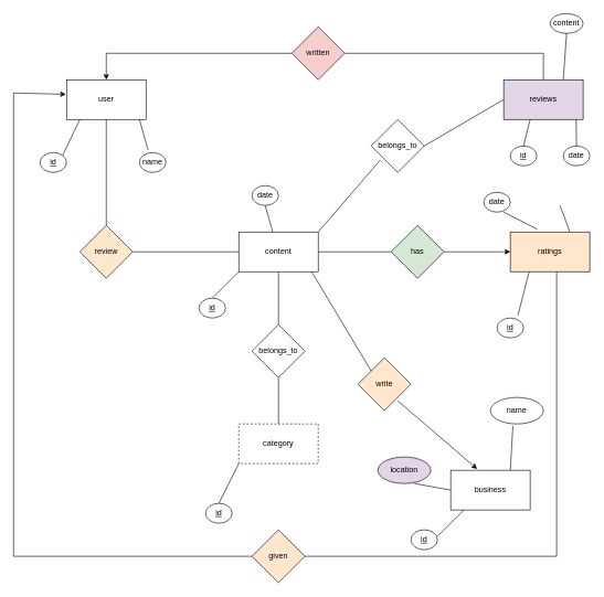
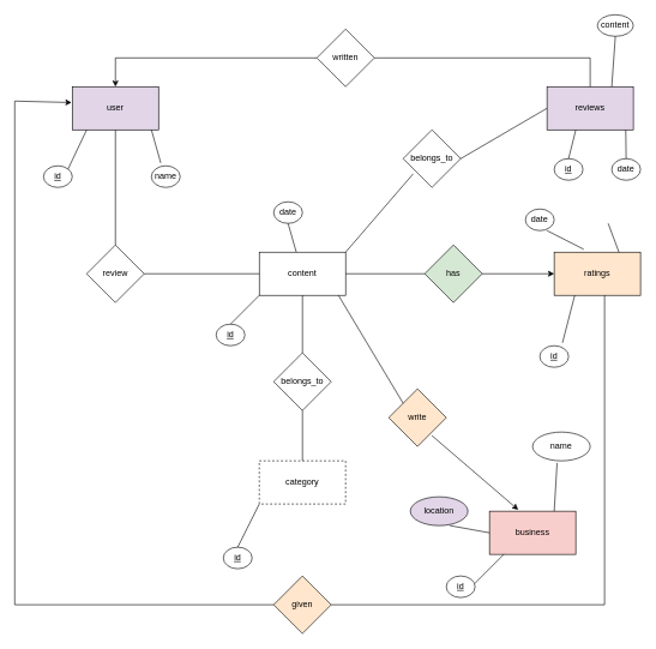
  <mxCell id="0" />
  <mxCell id="1" parent="0" />
- <mxCell id="2" value="user" style="rounded=0;whiteSpace=wrap;html=1;" parent="1" vertex="1"><mxGeometry x="100" y="120" width="120" height="60" as="geometry" /></mxCell>
- <mxCell id="3" value="review" style="rhombus;whiteSpace=wrap;html=1;fillColor=#ffe6cc;" parent="1" vertex="1"><mxGeometry x="120" y="340" width="80" height="80" as="geometry" /></mxCell>
+ <mxCell id="2" value="user" style="rounded=0;whiteSpace=wrap;html=1;fillColor=#e1d5e7;" parent="1" vertex="1"><mxGeometry x="100" y="120" width="120" height="60" as="geometry" /></mxCell>
+ <mxCell id="3" value="review" style="rhombus;whiteSpace=wrap;html=1;" parent="1" vertex="1"><mxGeometry x="120" y="340" width="80" height="80" as="geometry" /></mxCell>
  <mxCell id="4" value="content" style="rounded=0;whiteSpace=wrap;html=1;" parent="1" vertex="1"><mxGeometry x="360" y="350" width="120" height="60" as="geometry" /></mxCell>
  <mxCell id="5" value="write" style="rhombus;whiteSpace=wrap;html=1;fillColor=#ffe6cc;" parent="1" vertex="1"><mxGeometry x="540" y="540" width="80" height="80" as="geometry" /></mxCell>
  <mxCell id="6" value="" style="endArrow=none;html=1;rounded=0;entryX=0;entryY=0.5;entryDx=0;entryDy=0;" parent="1" target="4" edge="1"><mxGeometry width="50" height="50" relative="1" as="geometry"><mxPoint x="200" y="380" as="sourcePoint" /><mxPoint x="250" y="330" as="targetPoint" /></mxGeometry></mxCell>
  <mxCell id="7" value="" style="endArrow=none;html=1;rounded=0;entryX=0.5;entryY=1;entryDx=0;entryDy=0;" parent="1" target="2" edge="1"><mxGeometry width="50" height="50" relative="1" as="geometry"><mxPoint x="160" y="340" as="sourcePoint" /><mxPoint x="210" y="290" as="targetPoint" /></mxGeometry></mxCell>
  <mxCell id="8" value="category" style="rounded=0;whiteSpace=wrap;html=1;dashed=1;" parent="1" vertex="1"><mxGeometry x="360" y="640" width="120" height="60" as="geometry" /></mxCell>
  <mxCell id="9" value="belongs_to" style="rhombus;whiteSpace=wrap;html=1;" parent="1" vertex="1"><mxGeometry x="380" y="490" width="80" height="80" as="geometry" /></mxCell>
  <mxCell id="10" value="" style="endArrow=none;html=1;rounded=0;entryX=0.5;entryY=1;entryDx=0;entryDy=0;exitX=0.5;exitY=0;exitDx=0;exitDy=0;" parent="1" source="9" target="4" edge="1"><mxGeometry width="50" height="50" relative="1" as="geometry"><mxPoint x="440" y="500" as="sourcePoint" /><mxPoint x="490" y="450" as="targetPoint" /></mxGeometry></mxCell>
  <mxCell id="11" value="" style="endArrow=none;html=1;rounded=0;exitX=0.5;exitY=1;exitDx=0;exitDy=0;" parent="1" source="9" target="8" edge="1"><mxGeometry width="50" height="50" relative="1" as="geometry"><mxPoint x="420" y="580" as="sourcePoint" /><mxPoint x="490" y="450" as="targetPoint" /></mxGeometry></mxCell>
  <mxCell id="12" value="ratings" style="rounded=0;whiteSpace=wrap;html=1;fillColor=#ffe6cc;" parent="1" vertex="1"><mxGeometry x="770" y="350" width="120" height="60" as="geometry" /></mxCell>
  <mxCell id="13" value="has" style="rhombus;whiteSpace=wrap;html=1;fillColor=#d5e8d4;" parent="1" vertex="1"><mxGeometry x="590" y="340" width="80" height="80" as="geometry" /></mxCell>
  <mxCell id="14" value="" style="endArrow=none;html=1;rounded=0;exitX=1;exitY=0.5;exitDx=0;exitDy=0;entryX=0;entryY=0.5;entryDx=0;entryDy=0;" parent="1" source="4" target="13" edge="1"><mxGeometry width="50" height="50" relative="1" as="geometry"><mxPoint x="540" y="420" as="sourcePoint" /><mxPoint x="580" y="380" as="targetPoint" /></mxGeometry></mxCell>
  <mxCell id="15" value="" style="endArrow=classic;html=1;rounded=0;exitX=1;exitY=0.5;exitDx=0;exitDy=0;" parent="1" source="13" edge="1"><mxGeometry width="50" height="50" relative="1" as="geometry"><mxPoint x="720" y="430" as="sourcePoint" /><mxPoint x="770" y="380" as="targetPoint" /></mxGeometry></mxCell>
  <mxCell id="16" value="reviews" style="rounded=0;whiteSpace=wrap;html=1;fillColor=#e1d5e7;" parent="1" vertex="1"><mxGeometry x="760" y="120" width="120" height="60" as="geometry" /></mxCell>
  <mxCell id="17" value="belongs_to" style="rhombus;whiteSpace=wrap;html=1;" parent="1" vertex="1"><mxGeometry x="560" y="180" width="80" height="80" as="geometry" /></mxCell>
  <mxCell id="18" value="" style="endArrow=none;html=1;rounded=0;entryX=0;entryY=0.5;entryDx=0;entryDy=0;" parent="1" target="16" edge="1"><mxGeometry width="50" height="50" relative="1" as="geometry"><mxPoint x="640" y="220" as="sourcePoint" /><mxPoint x="690" y="170" as="targetPoint" /></mxGeometry></mxCell>
  <mxCell id="19" value="" style="endArrow=none;html=1;rounded=0;entryX=0.175;entryY=0.763;entryDx=0;entryDy=0;entryPerimeter=0;" parent="1" target="17" edge="1"><mxGeometry width="50" height="50" relative="1" as="geometry"><mxPoint x="480" y="350" as="sourcePoint" /><mxPoint x="530" y="300" as="targetPoint" /></mxGeometry></mxCell>
  <mxCell id="20" value="&lt;u&gt;id&lt;/u&gt;" style="ellipse;whiteSpace=wrap;html=1;" parent="1" vertex="1"><mxGeometry x="60" y="230" width="40" height="30" as="geometry" /></mxCell>
  <mxCell id="21" value="" style="endArrow=none;html=1;rounded=0;exitX=1;exitY=0;exitDx=0;exitDy=0;" parent="1" source="20" edge="1"><mxGeometry width="50" height="50" relative="1" as="geometry"><mxPoint x="70" y="230" as="sourcePoint" /><mxPoint x="120" y="180" as="targetPoint" /></mxGeometry></mxCell>
  <mxCell id="22" value="name" style="ellipse;whiteSpace=wrap;html=1;" parent="1" vertex="1"><mxGeometry x="210" y="230" width="40" height="30" as="geometry" /></mxCell>
  <mxCell id="23" value="" style="endArrow=none;html=1;rounded=0;exitX=0.325;exitY=-0.133;exitDx=0;exitDy=0;exitPerimeter=0;" parent="1" source="22" edge="1"><mxGeometry width="50" height="50" relative="1" as="geometry"><mxPoint x="160" y="230" as="sourcePoint" /><mxPoint x="210" y="180" as="targetPoint" /></mxGeometry></mxCell>
  <mxCell id="24" value="" style="endArrow=none;html=1;rounded=0;" parent="1" target="25" edge="1"><mxGeometry width="50" height="50" relative="1" as="geometry"><mxPoint x="160" y="80" as="sourcePoint" /><mxPoint x="480" y="80" as="targetPoint" /></mxGeometry></mxCell>
- <mxCell id="25" value="written" style="rhombus;whiteSpace=wrap;html=1;fillColor=#f8cecc;" parent="1" vertex="1"><mxGeometry x="440" y="40" width="80" height="80" as="geometry" /></mxCell>
+ <mxCell id="25" value="written" style="rhombus;whiteSpace=wrap;html=1;" parent="1" vertex="1"><mxGeometry x="440" y="40" width="80" height="80" as="geometry" /></mxCell>
  <mxCell id="26" value="" style="endArrow=none;html=1;rounded=0;" parent="1" edge="1"><mxGeometry width="50" height="50" relative="1" as="geometry"><mxPoint x="520" y="80" as="sourcePoint" /><mxPoint x="820" y="80" as="targetPoint" /></mxGeometry></mxCell>
  <mxCell id="27" value="" style="endArrow=none;html=1;rounded=0;" parent="1" source="16" edge="1"><mxGeometry width="50" height="50" relative="1" as="geometry"><mxPoint x="760" y="130" as="sourcePoint" /><mxPoint x="820" y="80" as="targetPoint" /></mxGeometry></mxCell>
  <mxCell id="28" value="" style="endArrow=classic;html=1;rounded=0;entryX=0.5;entryY=0;entryDx=0;entryDy=0;" parent="1" target="2" edge="1"><mxGeometry width="50" height="50" relative="1" as="geometry"><mxPoint x="160" y="80" as="sourcePoint" /><mxPoint x="210" y="30" as="targetPoint" /></mxGeometry></mxCell>
  <mxCell id="29" value="&lt;u&gt;id&lt;/u&gt;" style="ellipse;whiteSpace=wrap;html=1;" parent="1" vertex="1"><mxGeometry x="770" y="220" width="40" height="30" as="geometry" /></mxCell>
  <mxCell id="30" value="" style="endArrow=none;html=1;rounded=0;exitX=0.5;exitY=0;exitDx=0;exitDy=0;" parent="1" source="29" edge="1"><mxGeometry width="50" height="50" relative="1" as="geometry"><mxPoint x="750" y="230" as="sourcePoint" /><mxPoint x="800" y="180" as="targetPoint" /></mxGeometry></mxCell>
  <mxCell id="31" value="date" style="ellipse;whiteSpace=wrap;html=1;" parent="1" vertex="1"><mxGeometry x="850" y="220" width="40" height="30" as="geometry" /></mxCell>
  <mxCell id="32" value="" style="endArrow=none;html=1;rounded=0;exitX=0.5;exitY=0;exitDx=0;exitDy=0;" parent="1" source="31" edge="1"><mxGeometry width="50" height="50" relative="1" as="geometry"><mxPoint x="869.5" y="210" as="sourcePoint" /><mxPoint x="869.5" y="180" as="targetPoint" /></mxGeometry></mxCell>
  <mxCell id="33" value="" style="endArrow=none;html=1;rounded=0;" parent="1" edge="1"><mxGeometry width="50" height="50" relative="1" as="geometry"><mxPoint x="20" y="840" as="sourcePoint" /><mxPoint x="20" y="140" as="targetPoint" /></mxGeometry></mxCell>
  <mxCell id="34" value="" style="endArrow=none;html=1;rounded=0;" parent="1" edge="1"><mxGeometry width="50" height="50" relative="1" as="geometry"><mxPoint x="20" y="840" as="sourcePoint" /><mxPoint x="380" y="840" as="targetPoint" /></mxGeometry></mxCell>
  <mxCell id="35" value="given" style="rhombus;whiteSpace=wrap;html=1;fillColor=#ffe6cc;" parent="1" vertex="1"><mxGeometry x="380" y="800" width="80" height="80" as="geometry" /></mxCell>
  <mxCell id="36" value="" style="endArrow=none;html=1;rounded=0;" parent="1" edge="1"><mxGeometry width="50" height="50" relative="1" as="geometry"><mxPoint x="460" y="840" as="sourcePoint" /><mxPoint x="840" y="840" as="targetPoint" /></mxGeometry></mxCell>
  <mxCell id="37" value="" style="endArrow=none;html=1;rounded=0;" parent="1" edge="1"><mxGeometry width="50" height="50" relative="1" as="geometry"><mxPoint x="840" y="840" as="sourcePoint" /><mxPoint x="840" y="410" as="targetPoint" /></mxGeometry></mxCell>
  <mxCell id="38" value="&lt;u&gt;id&lt;/u&gt;" style="ellipse;whiteSpace=wrap;html=1;" parent="1" vertex="1"><mxGeometry x="750" y="480" width="40" height="30" as="geometry" /></mxCell>
  <mxCell id="39" value="" style="endArrow=none;html=1;rounded=0;exitX=0.7;exitY=-0.133;exitDx=0;exitDy=0;exitPerimeter=0;" parent="1" edge="1"><mxGeometry width="50" height="50" relative="1" as="geometry"><mxPoint x="781.5" y="476.01" as="sourcePoint" /><mxPoint x="798.5" y="410" as="targetPoint" /></mxGeometry></mxCell>
  <mxCell id="40" value="date" style="ellipse;whiteSpace=wrap;html=1;" parent="1" vertex="1"><mxGeometry x="730" y="290" width="40" height="30" as="geometry" /></mxCell>
  <mxCell id="41" value="" style="endArrow=none;html=1;rounded=0;exitX=0.342;exitY=-0.067;exitDx=0;exitDy=0;exitPerimeter=0;" parent="1" source="12" edge="1"><mxGeometry width="50" height="50" relative="1" as="geometry"><mxPoint x="710" y="370" as="sourcePoint" /><mxPoint x="760" y="320" as="targetPoint" /></mxGeometry></mxCell>
  <mxCell id="42" value="" style="endArrow=none;html=1;rounded=0;exitX=0.75;exitY=0;exitDx=0;exitDy=0;" parent="1" source="12" edge="1"><mxGeometry width="50" height="50" relative="1" as="geometry"><mxPoint x="795" y="360" as="sourcePoint" /><mxPoint x="845" y="310" as="targetPoint" /></mxGeometry></mxCell>
  <mxCell id="43" value="" style="endArrow=classic;html=1;rounded=0;entryX=-0.008;entryY=0.367;entryDx=0;entryDy=0;entryPerimeter=0;" parent="1" target="2" edge="1"><mxGeometry width="50" height="50" relative="1" as="geometry"><mxPoint x="20" y="140" as="sourcePoint" /><mxPoint x="70" y="90" as="targetPoint" /></mxGeometry></mxCell>
  <mxCell id="44" value="content" style="ellipse;whiteSpace=wrap;html=1;" parent="1" vertex="1"><mxGeometry x="830" y="20" width="50" height="30" as="geometry" /></mxCell>
  <mxCell id="45" value="" style="endArrow=none;html=1;rounded=0;exitX=0.75;exitY=0;exitDx=0;exitDy=0;" parent="1" source="16" edge="1"><mxGeometry width="50" height="50" relative="1" as="geometry"><mxPoint x="870" y="90" as="sourcePoint" /><mxPoint x="855" as="targetPoint" y="50" /></mxGeometry></mxCell>
  <mxCell id="46" value="&lt;u&gt;id&lt;/u&gt;" style="ellipse;whiteSpace=wrap;html=1;" parent="1" vertex="1"><mxGeometry x="300" y="450" width="40" height="30" as="geometry" /></mxCell>
  <mxCell id="47" value="" style="endArrow=none;html=1;rounded=0;" parent="1" edge="1"><mxGeometry width="50" height="50" relative="1" as="geometry"><mxPoint x="320" y="450" as="sourcePoint" /><mxPoint x="360" y="410" as="targetPoint" /></mxGeometry></mxCell>
  <mxCell id="48" value="date" style="ellipse;whiteSpace=wrap;html=1;" parent="1" vertex="1"><mxGeometry x="380" y="280" width="40" height="30" as="geometry" /></mxCell>
  <mxCell id="49" value="&lt;u&gt;id&lt;/u&gt;" style="ellipse;whiteSpace=wrap;html=1;" parent="1" vertex="1"><mxGeometry x="310" y="760" width="40" height="30" as="geometry" /></mxCell>
  <mxCell id="50" value="" style="endArrow=none;html=1;rounded=0;entryX=0;entryY=1;entryDx=0;entryDy=0;" parent="1" target="8" edge="1"><mxGeometry width="50" height="50" relative="1" as="geometry"><mxPoint x="330" y="760" as="sourcePoint" /><mxPoint x="380" y="710" as="targetPoint" /></mxGeometry></mxCell>
  <mxCell id="51" value="" style="endArrow=none;html=1;rounded=0;" edge="1" parent="1" source="4"><mxGeometry width="50" height="50" relative="1" as="geometry"><mxPoint x="420" y="340" as="sourcePoint" /><mxPoint x="400" y="310" as="targetPoint" /></mxGeometry></mxCell>
  <mxCell id="52" value="" style="endArrow=none;html=1;rounded=0;entryX=0;entryY=0;entryDx=0;entryDy=0;exitX=0.917;exitY=1;exitDx=0;exitDy=0;exitPerimeter=0;" edge="1" parent="1" source="4" target="5"><mxGeometry width="50" height="50" relative="1" as="geometry"><mxPoint x="470" y="420" as="sourcePoint" /><mxPoint x="480" y="460" as="targetPoint" /></mxGeometry></mxCell>
- <mxCell id="53" value="business" style="rounded=0;whiteSpace=wrap;html=1;" vertex="1" parent="1"><mxGeometry x="680" y="710" width="120" height="60" as="geometry" /></mxCell>
+ <mxCell id="53" value="business" style="rounded=0;whiteSpace=wrap;html=1;fillColor=#f8cecc;" vertex="1" parent="1"><mxGeometry x="680" y="710" width="120" height="60" as="geometry" /></mxCell>
  <mxCell id="54" value="" style="endArrow=classic;html=1;rounded=0;entryX=0.333;entryY=-0.033;entryDx=0;entryDy=0;entryPerimeter=0;" edge="1" parent="1" target="53"><mxGeometry width="50" height="50" relative="1" as="geometry"><mxPoint x="600" y="605" as="sourcePoint" /><mxPoint x="650" y="555" as="targetPoint" /></mxGeometry></mxCell>
  <mxCell id="55" value="name" style="ellipse;whiteSpace=wrap;html=1;" vertex="1" parent="1"><mxGeometry x="740" y="600" width="80" height="40" as="geometry" /></mxCell>
  <mxCell id="56" value="" style="endArrow=none;html=1;rounded=0;exitX=0.75;exitY=0;exitDx=0;exitDy=0;entryX=0.425;entryY=1.075;entryDx=0;entryDy=0;entryPerimeter=0;" edge="1" parent="1" source="53" target="55"><mxGeometry width="50" height="50" relative="1" as="geometry"><mxPoint x="740" y="690" as="sourcePoint" /><mxPoint x="790" y="640" as="targetPoint" /></mxGeometry></mxCell>
  <mxCell id="57" value="location" style="ellipse;whiteSpace=wrap;html=1;fillColor=#e1d5e7;" vertex="1" parent="1"><mxGeometry x="570" y="690" width="80" height="40" as="geometry" /></mxCell>
  <mxCell id="58" value="" style="endArrow=none;html=1;rounded=0;exitX=0;exitY=0.5;exitDx=0;exitDy=0;" edge="1" parent="1" source="53"><mxGeometry width="50" height="50" relative="1" as="geometry"><mxPoint x="575" y="780" as="sourcePoint" /><mxPoint x="625" y="730" as="targetPoint" /></mxGeometry></mxCell>
  <mxCell id="59" value="&lt;u&gt;id&lt;/u&gt;" style="ellipse;whiteSpace=wrap;html=1;" vertex="1" parent="1"><mxGeometry x="620" y="800" width="40" height="30" as="geometry" /></mxCell>
  <mxCell id="60" value="" style="endArrow=none;html=1;rounded=0;" edge="1" parent="1"><mxGeometry width="50" height="50" relative="1" as="geometry"><mxPoint x="660" y="810" as="sourcePoint" /><mxPoint x="700" y="770" as="targetPoint" /></mxGeometry></mxCell>
